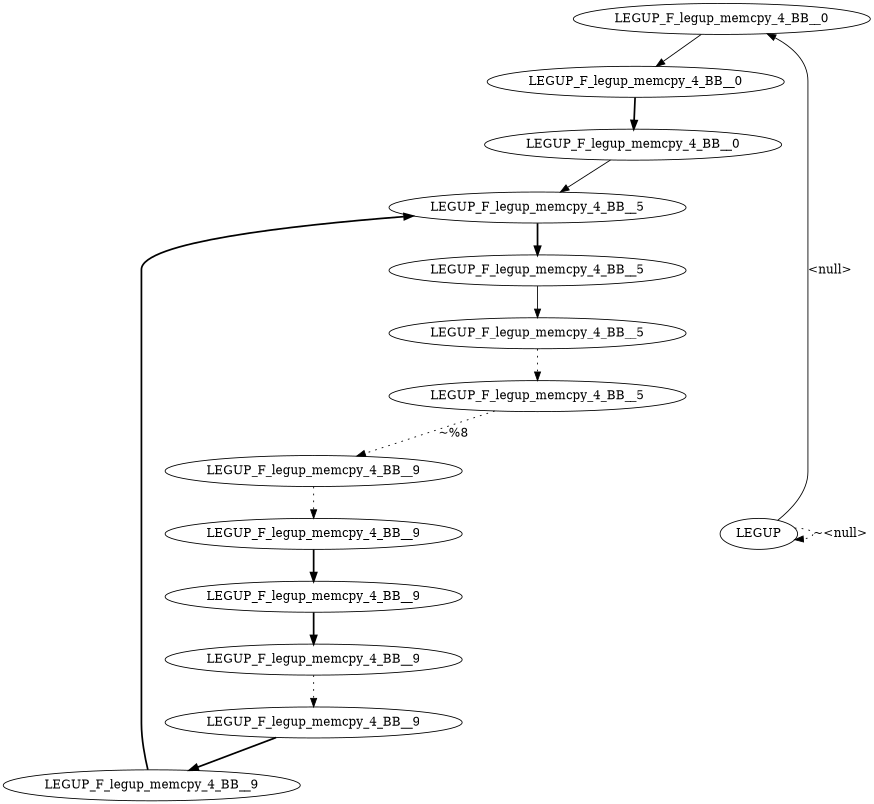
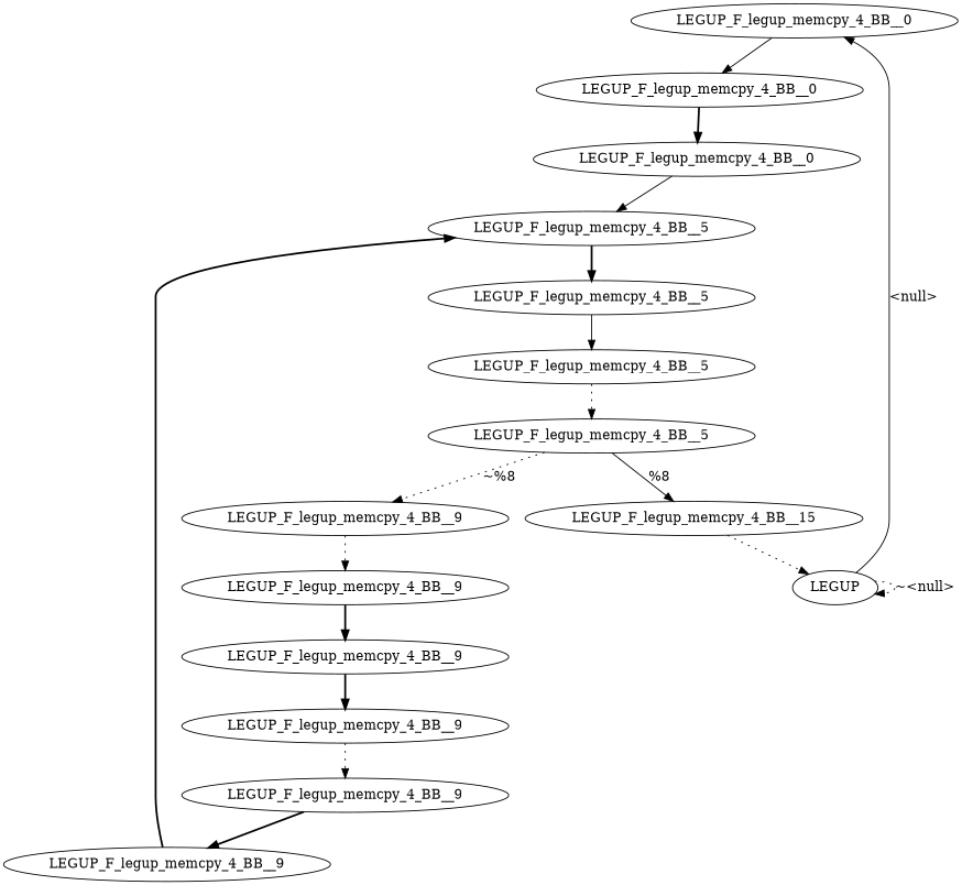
  digraph {
    edge [style=bold]
    n1 [label=LEGUP_F_legup_memcpy_4_BB__0]
    n2 [label=LEGUP_F_legup_memcpy_4_BB__0]
    n3 [label=LEGUP]
    n4 [label=LEGUP_F_legup_memcpy_4_BB__0]
    n5 [label=LEGUP_F_legup_memcpy_4_BB__5]
    n6 [label=LEGUP_F_legup_memcpy_4_BB__5]
    n7 [label=LEGUP_F_legup_memcpy_4_BB__5]
    n8 [label=LEGUP_F_legup_memcpy_4_BB__5]
+   n9 [label=LEGUP_F_legup_memcpy_4_BB__15]
    n10 [label=LEGUP_F_legup_memcpy_4_BB__9]
    n11 [label=LEGUP_F_legup_memcpy_4_BB__9]
    n12 [label=LEGUP_F_legup_memcpy_4_BB__9]
    n13 [label=LEGUP_F_legup_memcpy_4_BB__9]
    n14 [label=LEGUP_F_legup_memcpy_4_BB__9]
    n15 [label=LEGUP_F_legup_memcpy_4_BB__9]
    n1 -> n2 [style=solid]
    n2 -> n4
    n3 -> n1 [label="<null>" style=solid]
    n3 -> n3 [label="~<null>" style=dotted]
    n4 -> n5 [style=solid]
    n5 -> n6
    n6 -> n7 [style=solid]
    n7 -> n8 [style=dotted]
+   n8 -> n9 [label="%8" style=solid]
    n8 -> n10 [label="~%8" style=dotted]
+   n9 -> n3 [style=dotted]
    n10 -> n11 [style=dotted]
    n11 -> n12
    n12 -> n13
    n13 -> n14 [style=dotted]
    n14 -> n15
    n15 -> n5
  }
